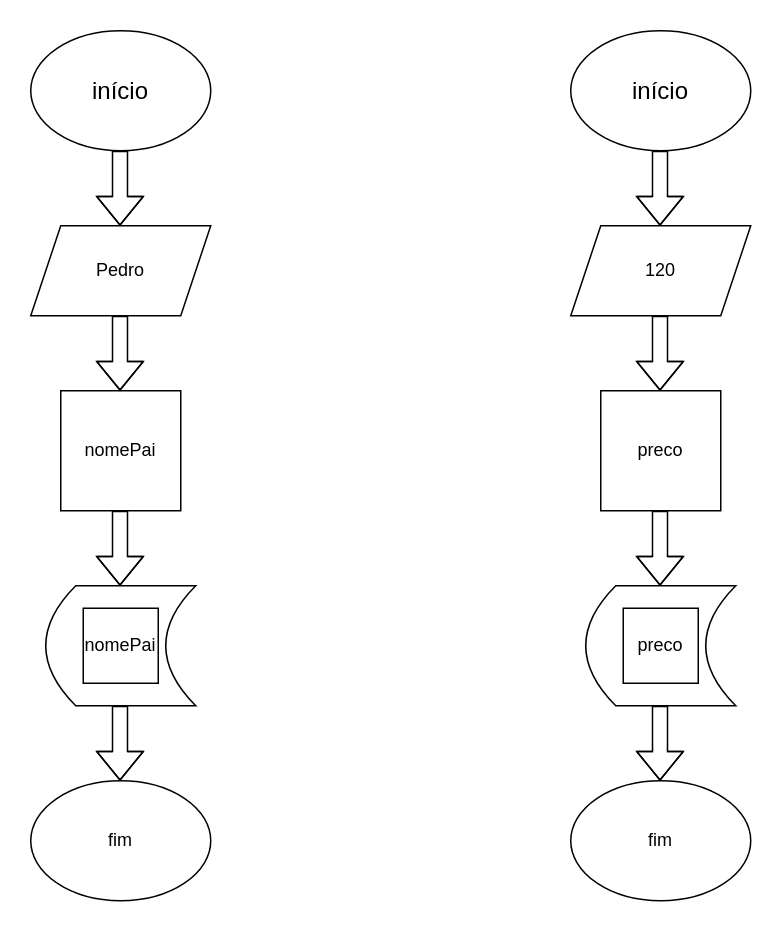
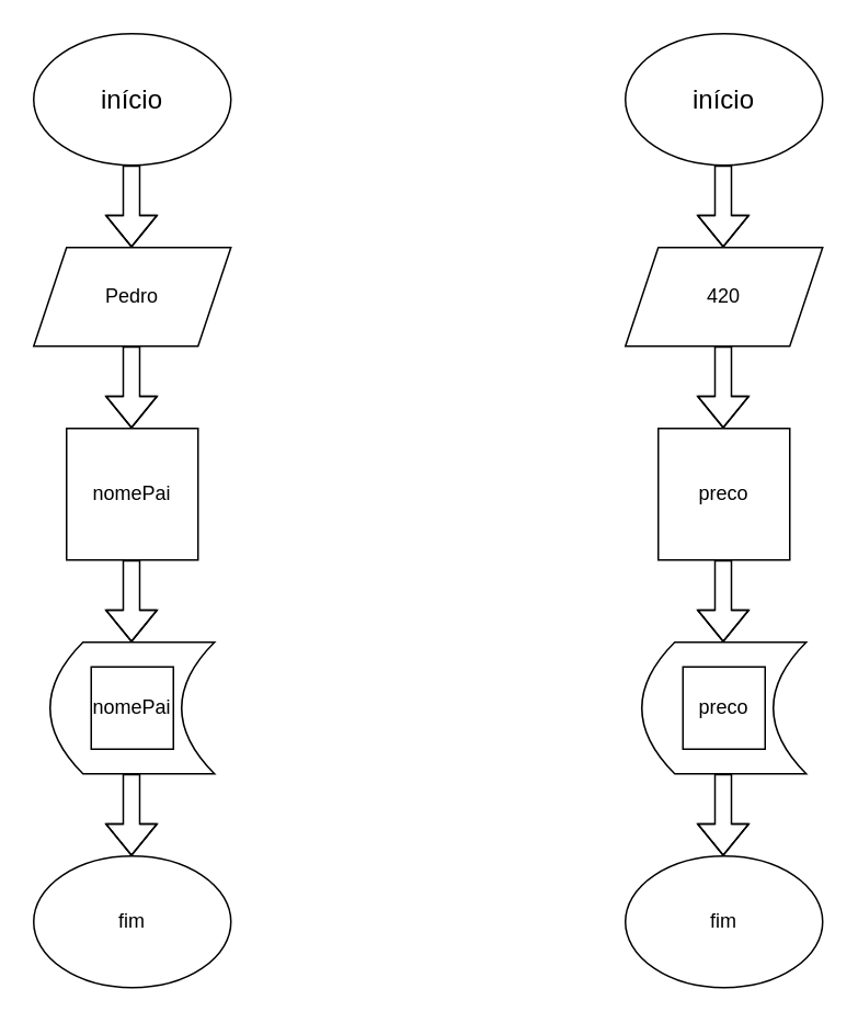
  <mxCell id="0" />
  <mxCell id="1" parent="0" />
  <mxCell id="2" value="&lt;font size=&quot;3&quot;&gt;início&lt;/font&gt;" style="ellipse;whiteSpace=wrap;html=1;" vertex="1" parent="1"><mxGeometry x="20" y="20" width="120" height="80" as="geometry" /></mxCell>
  <mxCell id="3" value="" style="shape=flexArrow;endArrow=classic;html=1;rounded=0;" edge="1" parent="1"><mxGeometry width="50" height="50" relative="1" as="geometry"><mxPoint x="79.5" y="100" as="sourcePoint" /><mxPoint x="79.5" y="150" as="targetPoint" /><Array as="points"><mxPoint x="79.5" y="110" /></Array></mxGeometry></mxCell>
  <mxCell id="4" value="Pedro" style="shape=parallelogram;perimeter=parallelogramPerimeter;whiteSpace=wrap;html=1;fixedSize=1;" vertex="1" parent="1"><mxGeometry x="20" y="150" width="120" height="60" as="geometry" /></mxCell>
  <mxCell id="5" value="" style="shape=flexArrow;endArrow=classic;html=1;rounded=0;" edge="1" parent="1"><mxGeometry width="50" height="50" relative="1" as="geometry"><mxPoint x="79.5" y="210" as="sourcePoint" /><mxPoint x="79.5" y="260" as="targetPoint" /><Array as="points"><mxPoint x="79.5" y="220" /></Array></mxGeometry></mxCell>
  <mxCell id="6" value="nomePai" style="whiteSpace=wrap;html=1;aspect=fixed;" vertex="1" parent="1"><mxGeometry x="40" y="260" width="80" height="80" as="geometry" /></mxCell>
  <mxCell id="7" value="" style="shape=flexArrow;endArrow=classic;html=1;rounded=0;" edge="1" parent="1"><mxGeometry width="50" height="50" relative="1" as="geometry"><mxPoint x="79.5" y="340" as="sourcePoint" /><mxPoint x="79.5" y="390" as="targetPoint" /><Array as="points"><mxPoint x="79.5" y="350" /></Array></mxGeometry></mxCell>
  <mxCell id="8" value="" style="shape=dataStorage;whiteSpace=wrap;html=1;fixedSize=1;" vertex="1" parent="1"><mxGeometry x="30" y="390" width="100" height="80" as="geometry" /></mxCell>
  <mxCell id="9" value="" style="shape=flexArrow;endArrow=classic;html=1;rounded=0;" edge="1" parent="1"><mxGeometry width="50" height="50" relative="1" as="geometry"><mxPoint x="79.5" y="470" as="sourcePoint" /><mxPoint x="79.5" y="520" as="targetPoint" /><Array as="points"><mxPoint x="79.5" y="480" /></Array></mxGeometry></mxCell>
  <mxCell id="10" value="fim" style="ellipse;whiteSpace=wrap;html=1;" vertex="1" parent="1"><mxGeometry x="20" y="520" width="120" height="80" as="geometry" /></mxCell>
  <mxCell id="11" value="nomePai" style="whiteSpace=wrap;html=1;aspect=fixed;" vertex="1" parent="1"><mxGeometry x="55" y="405" width="50" height="50" as="geometry" /></mxCell>
  <mxCell id="12" value="&lt;font size=&quot;3&quot;&gt;início&lt;/font&gt;" style="ellipse;whiteSpace=wrap;html=1;" vertex="1" parent="1"><mxGeometry x="380" y="20" width="120" height="80" as="geometry" /></mxCell>
  <mxCell id="13" value="" style="shape=flexArrow;endArrow=classic;html=1;rounded=0;" edge="1" parent="1"><mxGeometry width="50" height="50" relative="1" as="geometry"><mxPoint x="439.5" y="100" as="sourcePoint" /><mxPoint x="439.5" y="150" as="targetPoint" /><Array as="points"><mxPoint x="439.5" y="110" /></Array></mxGeometry></mxCell>
- <mxCell id="14" value="120" style="shape=parallelogram;perimeter=parallelogramPerimeter;whiteSpace=wrap;html=1;fixedSize=1;" vertex="1" parent="1"><mxGeometry x="380" y="150" width="120" height="60" as="geometry" /></mxCell>
+ <mxCell id="14" value="420" style="shape=parallelogram;perimeter=parallelogramPerimeter;whiteSpace=wrap;html=1;fixedSize=1;" vertex="1" parent="1"><mxGeometry x="380" y="150" width="120" height="60" as="geometry" /></mxCell>
  <mxCell id="15" value="" style="shape=flexArrow;endArrow=classic;html=1;rounded=0;" edge="1" parent="1"><mxGeometry width="50" height="50" relative="1" as="geometry"><mxPoint x="439.5" y="210" as="sourcePoint" /><mxPoint x="439.5" y="260" as="targetPoint" /><Array as="points"><mxPoint x="439.5" y="220" /></Array></mxGeometry></mxCell>
  <mxCell id="16" value="preco" style="whiteSpace=wrap;html=1;aspect=fixed;" vertex="1" parent="1"><mxGeometry x="400" y="260" width="80" height="80" as="geometry" /></mxCell>
  <mxCell id="17" value="" style="shape=flexArrow;endArrow=classic;html=1;rounded=0;" edge="1" parent="1"><mxGeometry width="50" height="50" relative="1" as="geometry"><mxPoint x="439.5" y="340" as="sourcePoint" /><mxPoint x="439.5" y="390" as="targetPoint" /><Array as="points"><mxPoint x="439.5" y="350" /></Array></mxGeometry></mxCell>
  <mxCell id="18" value="" style="shape=dataStorage;whiteSpace=wrap;html=1;fixedSize=1;" vertex="1" parent="1"><mxGeometry x="390" y="390" width="100" height="80" as="geometry" /></mxCell>
  <mxCell id="19" value="" style="shape=flexArrow;endArrow=classic;html=1;rounded=0;" edge="1" parent="1"><mxGeometry width="50" height="50" relative="1" as="geometry"><mxPoint x="439.5" y="470" as="sourcePoint" /><mxPoint x="439.5" y="520" as="targetPoint" /><Array as="points"><mxPoint x="439.5" y="480" /></Array></mxGeometry></mxCell>
  <mxCell id="20" value="fim" style="ellipse;whiteSpace=wrap;html=1;" vertex="1" parent="1"><mxGeometry x="380" y="520" width="120" height="80" as="geometry" /></mxCell>
  <mxCell id="21" value="preco" style="whiteSpace=wrap;html=1;aspect=fixed;" vertex="1" parent="1"><mxGeometry x="415" y="405" width="50" height="50" as="geometry" /></mxCell>
